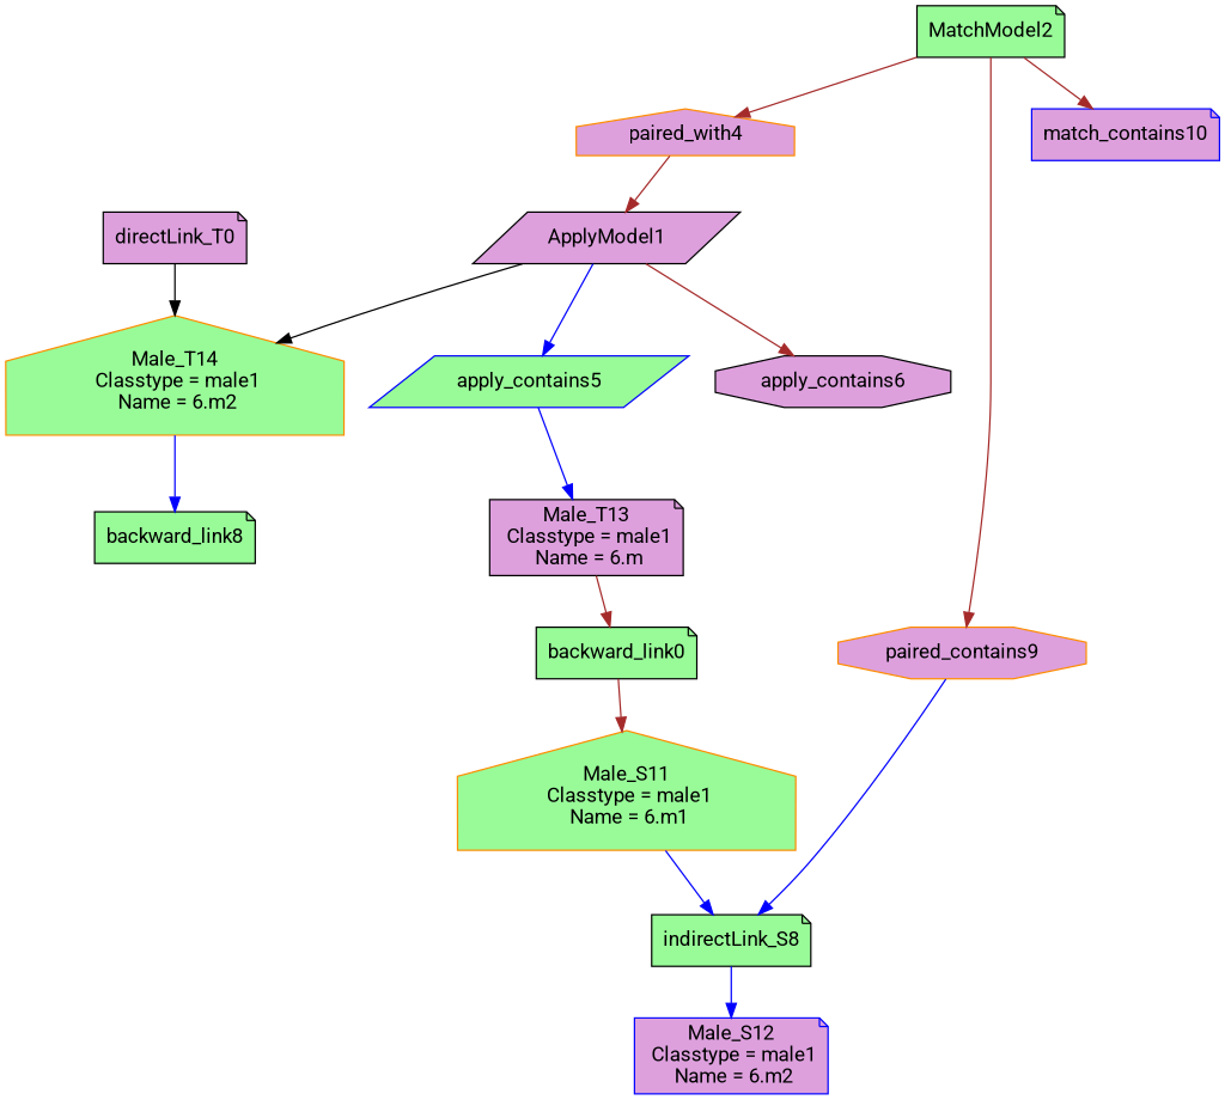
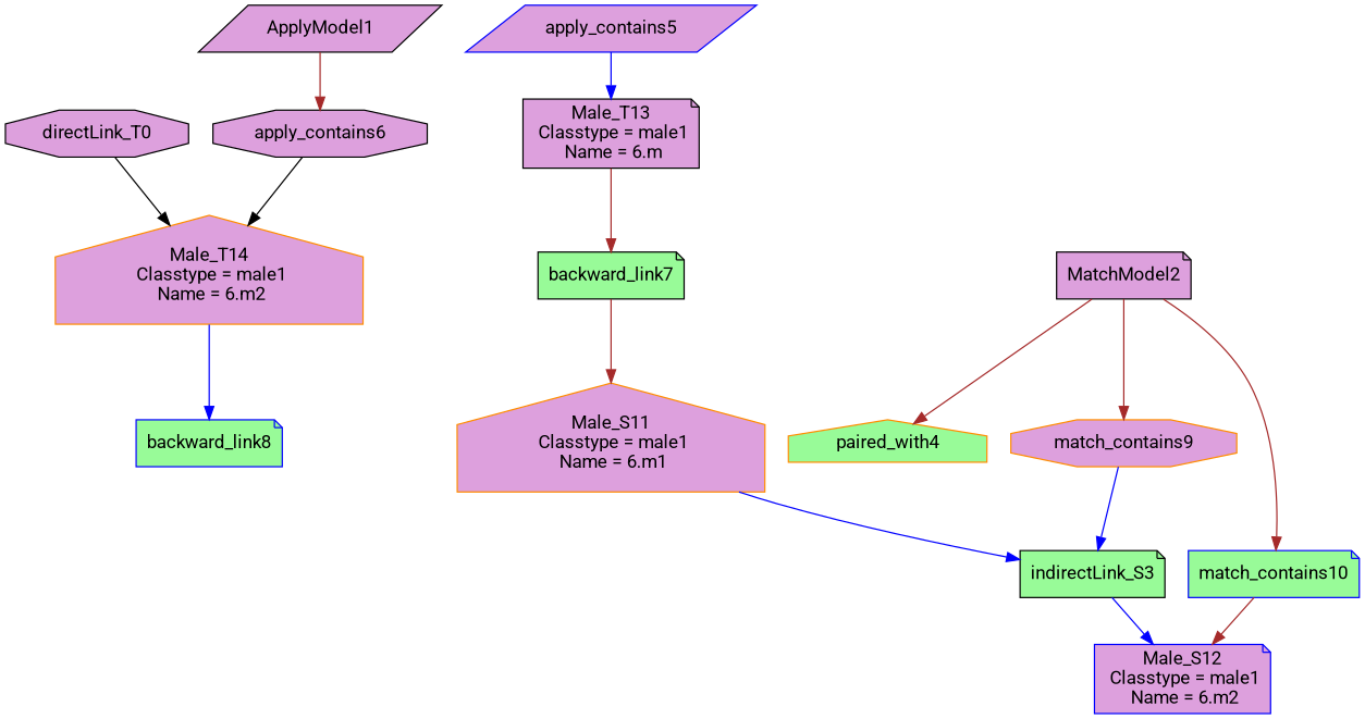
  digraph {
    fontname=Roboto
    node [color=black fillcolor=plum fontname=Roboto shape=note style=filled]
    edge [color=brown fontname=Roboto]
-   "directLink_T0\n"
-   "Male_T14\n Classtype = male1\n Name = 6.m2" [color=darkorange fillcolor=palegreen shape=house]
-   backward_link8 [fillcolor=palegreen]
+   "directLink_T0\n" [shape=octagon]
+   "Male_T14\n Classtype = male1\n Name = 6.m2" [color=darkorange shape=house]
+   backward_link8 [color=blue fillcolor=palegreen]
    ApplyModel1 [shape=parallelogram]
-   apply_contains5 [color=blue fillcolor=palegreen shape=parallelogram]
+   apply_contains5 [color=blue shape=parallelogram]
    apply_contains6 [shape=octagon]
    "Male_T13\n Classtype = male1\n Name = 6.m"
-   MatchModel2 [fillcolor=palegreen]
-   paired_with4 [color=darkorange shape=house]
-   match_contains9 [color=darkorange shape=octagon label=paired_contains9]
-   match_contains10 [color=blue]
-   indirectLink_S3 [fillcolor=palegreen label=indirectLink_S8]
+   MatchModel2
+   paired_with4 [color=darkorange fillcolor=palegreen shape=house]
+   match_contains9 [color=darkorange shape=octagon]
+   match_contains10 [color=blue fillcolor=palegreen]
+   indirectLink_S3 [fillcolor=palegreen]
    "Male_S12\n Classtype = male1\n Name = 6.m2" [color=blue]
-   backward_link7 [fillcolor=palegreen label=backward_link0]
-   "Male_S11\n Classtype = male1\n Name = 6.m1" [color=darkorange fillcolor=palegreen shape=house]
+   backward_link7 [fillcolor=palegreen]
+   "Male_S11\n Classtype = male1\n Name = 6.m1" [color=darkorange shape=house]
    "directLink_T0\n" -> "Male_T14\n Classtype = male1\n Name = 6.m2" [color=black]
    "Male_T14\n Classtype = male1\n Name = 6.m2" -> backward_link8 [color=blue]
-   ApplyModel1 -> apply_contains5 [color=blue]
    ApplyModel1 -> apply_contains6
    apply_contains5 -> "Male_T13\n Classtype = male1\n Name = 6.m" [color=blue]
-   ApplyModel1 -> "Male_T14\n Classtype = male1\n Name = 6.m2" [color=black]
+   apply_contains6 -> "Male_T14\n Classtype = male1\n Name = 6.m2" [color=black]
    "Male_T13\n Classtype = male1\n Name = 6.m" -> backward_link7
    MatchModel2 -> paired_with4
    MatchModel2 -> match_contains9
    MatchModel2 -> match_contains10
-   paired_with4 -> ApplyModel1
    match_contains9 -> indirectLink_S3 [color=blue]
+   match_contains10 -> "Male_S12\n Classtype = male1\n Name = 6.m2"
    indirectLink_S3 -> "Male_S12\n Classtype = male1\n Name = 6.m2" [color=blue]
    backward_link7 -> "Male_S11\n Classtype = male1\n Name = 6.m1"
    "Male_S11\n Classtype = male1\n Name = 6.m1" -> indirectLink_S3 [color=blue]
  }
